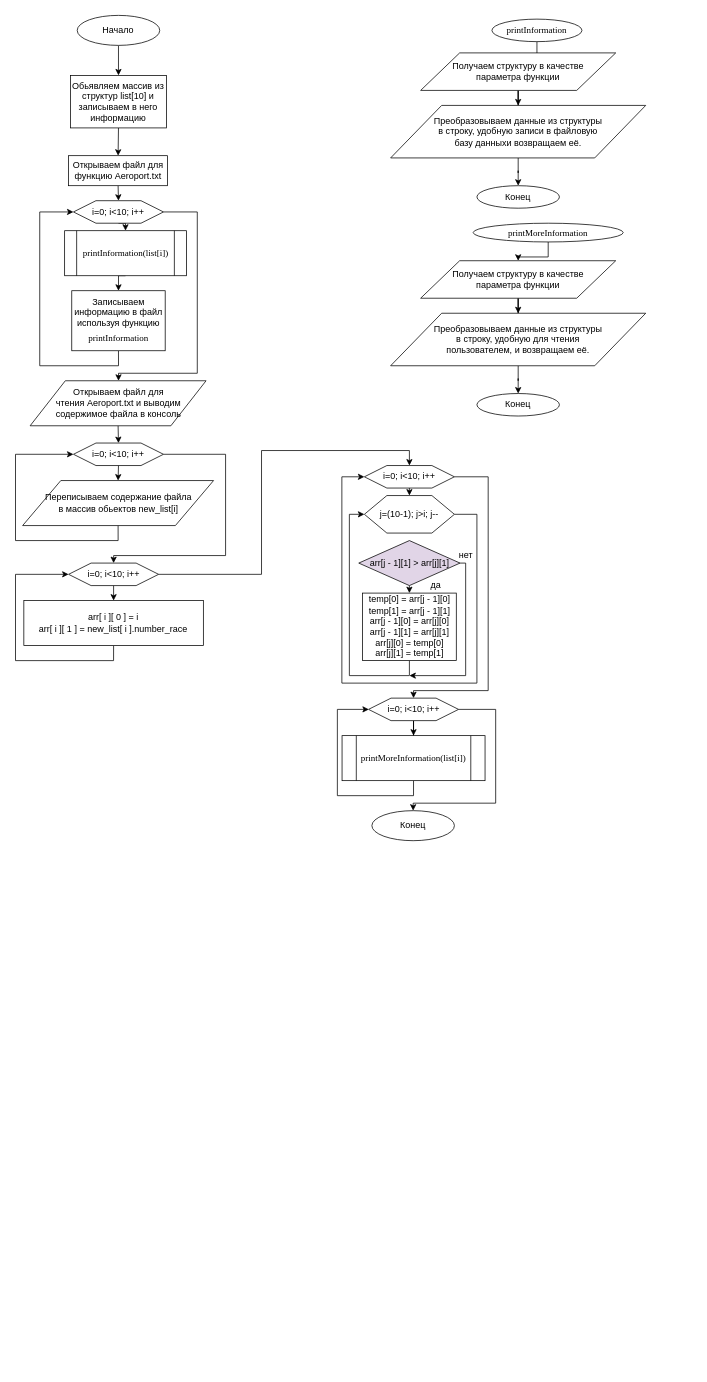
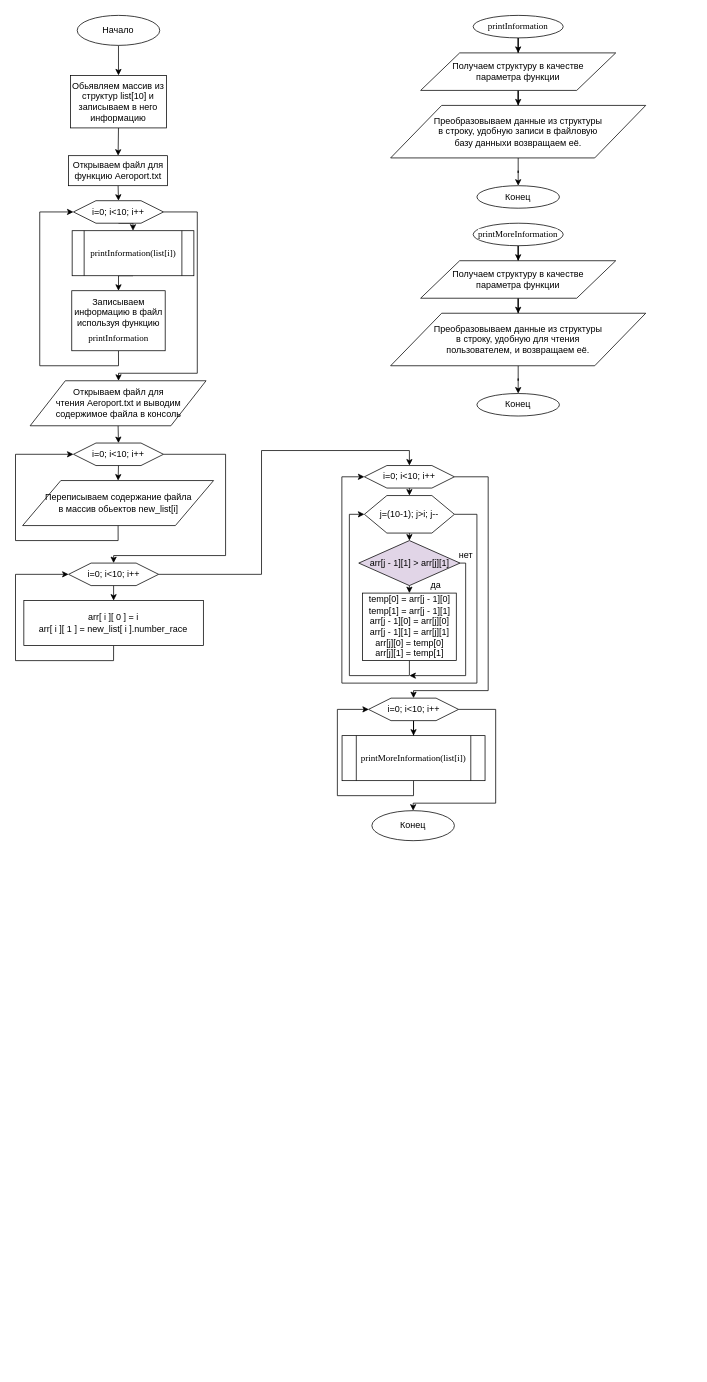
  <mxCell id="0" />
  <mxCell id="1" parent="0" />
  <mxCell id="2" style="edgeStyle=orthogonalEdgeStyle;rounded=0;orthogonalLoop=1;jettySize=auto;html=1;exitX=0.5;exitY=1;exitDx=0;exitDy=0;" edge="1" parent="1" source="3" target="5"><mxGeometry relative="1" as="geometry" /></mxCell>
  <mxCell id="3" value="Начало" style="ellipse;whiteSpace=wrap;html=1;" vertex="1" parent="1"><mxGeometry x="102.25" width="110" height="40" as="geometry" y="20" /></mxCell>
  <mxCell id="4" style="edgeStyle=orthogonalEdgeStyle;rounded=0;orthogonalLoop=1;jettySize=auto;html=1;exitX=0.5;exitY=1;exitDx=0;exitDy=0;entryX=0.5;entryY=0;entryDx=0;entryDy=0;" edge="1" parent="1" source="5" target="7"><mxGeometry relative="1" as="geometry" /></mxCell>
  <mxCell id="5" value="Обьявляем массив из структур list[10] и записываем в него информацию" style="rounded=0;whiteSpace=wrap;html=1;" vertex="1" parent="1"><mxGeometry x="93.38" y="100" width="127.75" height="70" as="geometry" /></mxCell>
  <mxCell id="6" style="edgeStyle=orthogonalEdgeStyle;rounded=0;orthogonalLoop=1;jettySize=auto;html=1;exitX=0.5;exitY=1;exitDx=0;exitDy=0;entryX=0.5;entryY=0;entryDx=0;entryDy=0;" edge="1" parent="1" source="7" target="10"><mxGeometry relative="1" as="geometry" /></mxCell>
  <mxCell id="7" value="&lt;div&gt;Открываем файл для функцию Aeroport.txt&lt;/div&gt;" style="rounded=0;whiteSpace=wrap;html=1;" vertex="1" parent="1"><mxGeometry x="90.75" y="207" width="132" height="40" as="geometry" /></mxCell>
  <mxCell id="8" style="edgeStyle=orthogonalEdgeStyle;rounded=0;orthogonalLoop=1;jettySize=auto;html=1;exitX=1;exitY=0.5;exitDx=0;exitDy=0;" edge="1" parent="1" source="10" target="14"><mxGeometry relative="1" as="geometry"><Array as="points"><mxPoint x="262.25" y="282" /><mxPoint x="262.25" y="497" /><mxPoint x="157.25" y="497" /></Array></mxGeometry></mxCell>
  <mxCell id="9" style="edgeStyle=orthogonalEdgeStyle;rounded=0;orthogonalLoop=1;jettySize=auto;html=1;exitX=0.5;exitY=1;exitDx=0;exitDy=0;entryX=0.5;entryY=0;entryDx=0;entryDy=0;" edge="1" parent="1" source="10" target="18"><mxGeometry relative="1" as="geometry" /></mxCell>
  <mxCell id="10" value="i=0; i&amp;lt;10; i++" style="shape=hexagon;perimeter=hexagonPerimeter2;whiteSpace=wrap;html=1;" vertex="1" parent="1"><mxGeometry x="97.25" y="267" width="120" height="30" as="geometry" /></mxCell>
  <mxCell id="11" style="edgeStyle=orthogonalEdgeStyle;rounded=0;orthogonalLoop=1;jettySize=auto;html=1;exitX=0.5;exitY=1;exitDx=0;exitDy=0;entryX=0;entryY=0.5;entryDx=0;entryDy=0;" edge="1" parent="1" source="12" target="10"><mxGeometry relative="1" as="geometry"><mxPoint x="32.25" y="282" as="targetPoint" /><Array as="points"><mxPoint x="157.25" y="487" /><mxPoint x="52.25" y="487" /><mxPoint x="52.25" y="282" /></Array></mxGeometry></mxCell>
  <mxCell id="12" value="Записываем информацию в файл используя функцию &lt;font size=&quot;1&quot;&gt;&lt;span style=&quot;background-color: rgb(255 , 255 , 255)&quot;&gt;&lt;font face=&quot;Times New Roman, serif&quot;&gt;&lt;font style=&quot;font-size: 14pt&quot;&gt;&lt;span style=&quot;background-position: 0% 0% ; background-repeat: repeat ; background-attachment: scroll ; background-image: none ; background-size: auto ; font-size: 12px&quot;&gt;printInformation&lt;/span&gt;&lt;/font&gt;&lt;/font&gt;&lt;/span&gt;&lt;/font&gt;" style="rounded=0;whiteSpace=wrap;html=1;" vertex="1" parent="1"><mxGeometry x="95" y="387" width="124.5" height="80" as="geometry" /></mxCell>
  <mxCell id="13" style="edgeStyle=orthogonalEdgeStyle;rounded=0;orthogonalLoop=1;jettySize=auto;html=1;exitX=0.5;exitY=1;exitDx=0;exitDy=0;entryX=0.5;entryY=0;entryDx=0;entryDy=0;" edge="1" parent="1" source="14" target="35"><mxGeometry relative="1" as="geometry" /></mxCell>
  <mxCell id="14" value="&lt;div&gt;Открываем файл для &lt;br&gt;&lt;/div&gt;&lt;div&gt;чтения Aeroport.txt и выводим&lt;/div&gt;&lt;div&gt; содержимое файла в консоль&lt;/div&gt;" style="shape=parallelogram;perimeter=parallelogramPerimeter;whiteSpace=wrap;html=1;" vertex="1" parent="1"><mxGeometry x="39.5" y="507" width="234.5" height="60" as="geometry" /></mxCell>
  <mxCell id="15" style="edgeStyle=orthogonalEdgeStyle;rounded=0;orthogonalLoop=1;jettySize=auto;html=1;exitX=0.5;exitY=1;exitDx=0;exitDy=0;entryX=0;entryY=0.5;entryDx=0;entryDy=0;" edge="1" parent="1" source="16" target="35"><mxGeometry relative="1" as="geometry"><Array as="points"><mxPoint x="157" y="720" /><mxPoint x="20" y="720" /><mxPoint x="20" y="605" /></Array></mxGeometry></mxCell>
  <mxCell id="16" value="&lt;div&gt;Переписываем содержание файла&lt;/div&gt;&lt;div&gt; в массив обьектов new_list[i]&lt;br&gt;&lt;/div&gt;" style="shape=parallelogram;perimeter=parallelogramPerimeter;whiteSpace=wrap;html=1;" vertex="1" parent="1"><mxGeometry x="29.5" y="640" width="254.5" height="60" as="geometry" /></mxCell>
  <mxCell id="17" style="edgeStyle=orthogonalEdgeStyle;rounded=0;orthogonalLoop=1;jettySize=auto;html=1;exitX=0.5;exitY=1;exitDx=0;exitDy=0;entryX=0.5;entryY=0;entryDx=0;entryDy=0;" edge="1" parent="1" source="18" target="12"><mxGeometry relative="1" as="geometry" /></mxCell>
- <mxCell id="18" value="&lt;font style=&quot;font-size: 12px&quot;&gt;&lt;span style=&quot;background-color: rgb(255 , 255 , 255)&quot;&gt;&lt;font style=&quot;font-size: 12px&quot; face=&quot;Times New Roman, serif&quot;&gt;&lt;font style=&quot;font-size: 12px&quot;&gt;&lt;span style=&quot;background-position: 0% 0% ; background-repeat: repeat ; background-attachment: scroll ; background-image: none ; background-size: auto&quot;&gt;printInformation(list[i])&lt;/span&gt;&lt;/font&gt;&lt;/font&gt;&lt;/span&gt;&lt;/font&gt;" style="shape=process;whiteSpace=wrap;html=1;backgroundOutline=1;" vertex="1" parent="1"><mxGeometry x="85.5" y="307" width="162.25" height="60" as="geometry" /></mxCell>
+ <mxCell id="18" value="&lt;font style=&quot;font-size: 12px&quot;&gt;&lt;span style=&quot;background-color: rgb(255 , 255 , 255)&quot;&gt;&lt;font style=&quot;font-size: 12px&quot; face=&quot;Times New Roman, serif&quot;&gt;&lt;font style=&quot;font-size: 12px&quot;&gt;&lt;span style=&quot;background-position: 0% 0% ; background-repeat: repeat ; background-attachment: scroll ; background-image: none ; background-size: auto&quot;&gt;printInformation(list[i])&lt;/span&gt;&lt;/font&gt;&lt;/font&gt;&lt;/span&gt;&lt;/font&gt;" style="shape=process;whiteSpace=wrap;html=1;backgroundOutline=1;" vertex="1" parent="1"><mxGeometry x="95.5" y="307" width="162.25" height="60" as="geometry" /></mxCell>
  <mxCell id="19" style="edgeStyle=orthogonalEdgeStyle;rounded=0;orthogonalLoop=1;jettySize=auto;html=1;" edge="1" parent="1" source="20" target="22"><mxGeometry relative="1" as="geometry" /></mxCell>
- <mxCell id="20" value="&lt;font style=&quot;font-size: 12px&quot;&gt;&lt;span style=&quot;background-color: rgb(255 , 255 , 255)&quot;&gt;&lt;font style=&quot;font-size: 12px&quot; face=&quot;Times New Roman, serif&quot;&gt;&lt;font style=&quot;font-size: 12px&quot;&gt;&lt;span style=&quot;background-position: 0% 0% ; background-repeat: repeat ; background-attachment: scroll ; background-image: none ; background-size: auto&quot;&gt;printInformation&lt;/span&gt;&lt;/font&gt;&lt;/font&gt;&lt;/span&gt;&lt;/font&gt;" style="ellipse;whiteSpace=wrap;html=1;" vertex="1" parent="1"><mxGeometry x="655" y="25" width="120" height="30" as="geometry" /></mxCell>
+ <mxCell id="20" value="&lt;font style=&quot;font-size: 12px&quot;&gt;&lt;span style=&quot;background-color: rgb(255 , 255 , 255)&quot;&gt;&lt;font style=&quot;font-size: 12px&quot; face=&quot;Times New Roman, serif&quot;&gt;&lt;font style=&quot;font-size: 12px&quot;&gt;&lt;span style=&quot;background-position: 0% 0% ; background-repeat: repeat ; background-attachment: scroll ; background-image: none ; background-size: auto&quot;&gt;printInformation&lt;/span&gt;&lt;/font&gt;&lt;/font&gt;&lt;/span&gt;&lt;/font&gt;" style="ellipse;whiteSpace=wrap;html=1;" vertex="1" parent="1"><mxGeometry x="630" width="120" height="30" as="geometry" y="20" /></mxCell>
  <mxCell id="21" value="" style="edgeStyle=orthogonalEdgeStyle;rounded=0;orthogonalLoop=1;jettySize=auto;html=1;" edge="1" parent="1" source="22" target="24"><mxGeometry relative="1" as="geometry" /></mxCell>
  <mxCell id="22" value="&lt;div&gt;Получаем структуру в качестве&lt;/div&gt;&lt;div&gt; параметра функции&lt;/div&gt;" style="shape=parallelogram;perimeter=parallelogramPerimeter;whiteSpace=wrap;html=1;" vertex="1" parent="1"><mxGeometry x="560" y="70" width="260" height="50" as="geometry" /></mxCell>
  <mxCell id="23" style="edgeStyle=orthogonalEdgeStyle;rounded=0;orthogonalLoop=1;jettySize=auto;html=1;entryX=0.5;entryY=0;entryDx=0;entryDy=0;" edge="1" parent="1" source="24" target="25"><mxGeometry relative="1" as="geometry" /></mxCell>
  <mxCell id="24" value="&lt;div&gt;Преобразовываем данные из структуры&lt;/div&gt;&lt;div&gt; в строку, удобную записи в файловую &lt;br&gt;&lt;/div&gt;&lt;div&gt;базу данныхи возвращаем её.&lt;/div&gt;" style="shape=parallelogram;perimeter=parallelogramPerimeter;whiteSpace=wrap;html=1;" vertex="1" parent="1"><mxGeometry x="520" y="140" width="340" height="70" as="geometry" /></mxCell>
  <mxCell id="25" value="Конец" style="ellipse;whiteSpace=wrap;html=1;" vertex="1" parent="1"><mxGeometry x="635" y="247" width="110" height="30" as="geometry" /></mxCell>
  <mxCell id="26" style="edgeStyle=orthogonalEdgeStyle;rounded=0;orthogonalLoop=1;jettySize=auto;html=1;" edge="1" parent="1" source="27" target="29"><mxGeometry relative="1" as="geometry" /></mxCell>
- <mxCell id="27" value="&lt;font style=&quot;font-size: 12px&quot;&gt;&lt;span style=&quot;background-color: rgb(255 , 255 , 255)&quot;&gt;&lt;font style=&quot;font-size: 12px&quot; face=&quot;Times New Roman, serif&quot;&gt;&lt;font style=&quot;font-size: 12px&quot;&gt;&lt;span style=&quot;background-position: 0% 0% ; background-repeat: repeat ; background-attachment: scroll ; background-image: none ; background-size: auto&quot;&gt;printMoreInformation&lt;/span&gt;&lt;/font&gt;&lt;/font&gt;&lt;/span&gt;&lt;/font&gt;" style="ellipse;whiteSpace=wrap;html=1;" vertex="1" parent="1"><mxGeometry x="630" y="297" width="200" height="25" as="geometry" /></mxCell>
+ <mxCell id="27" value="&lt;font style=&quot;font-size: 12px&quot;&gt;&lt;span style=&quot;background-color: rgb(255 , 255 , 255)&quot;&gt;&lt;font style=&quot;font-size: 12px&quot; face=&quot;Times New Roman, serif&quot;&gt;&lt;font style=&quot;font-size: 12px&quot;&gt;&lt;span style=&quot;background-position: 0% 0% ; background-repeat: repeat ; background-attachment: scroll ; background-image: none ; background-size: auto&quot;&gt;printMoreInformation&lt;/span&gt;&lt;/font&gt;&lt;/font&gt;&lt;/span&gt;&lt;/font&gt;" style="ellipse;whiteSpace=wrap;html=1;" vertex="1" parent="1"><mxGeometry x="630" y="297" width="120" height="30" as="geometry" /></mxCell>
  <mxCell id="28" value="" style="edgeStyle=orthogonalEdgeStyle;rounded=0;orthogonalLoop=1;jettySize=auto;html=1;" edge="1" parent="1" source="29" target="31"><mxGeometry relative="1" as="geometry" /></mxCell>
  <mxCell id="29" value="&lt;div&gt;Получаем структуру в качестве&lt;/div&gt;&lt;div&gt; параметра функции&lt;/div&gt;" style="shape=parallelogram;perimeter=parallelogramPerimeter;whiteSpace=wrap;html=1;" vertex="1" parent="1"><mxGeometry x="560" y="347" width="260" height="50" as="geometry" /></mxCell>
  <mxCell id="30" style="edgeStyle=orthogonalEdgeStyle;rounded=0;orthogonalLoop=1;jettySize=auto;html=1;entryX=0.5;entryY=0;entryDx=0;entryDy=0;" edge="1" parent="1" source="31" target="32"><mxGeometry relative="1" as="geometry" /></mxCell>
  <mxCell id="31" value="&lt;div&gt;Преобразовываем данные из структуры&lt;/div&gt;&lt;div&gt; в строку, удобную для чтения&lt;/div&gt;&lt;div&gt; пользователем, и возвращаем её.&lt;/div&gt;" style="shape=parallelogram;perimeter=parallelogramPerimeter;whiteSpace=wrap;html=1;" vertex="1" parent="1"><mxGeometry x="520" y="417" width="340" height="70" as="geometry" /></mxCell>
  <mxCell id="32" value="Конец" style="ellipse;whiteSpace=wrap;html=1;" vertex="1" parent="1"><mxGeometry x="635" y="524" width="110" height="30" as="geometry" /></mxCell>
  <mxCell id="33" style="edgeStyle=orthogonalEdgeStyle;rounded=0;orthogonalLoop=1;jettySize=auto;html=1;exitX=0.5;exitY=1;exitDx=0;exitDy=0;entryX=0.5;entryY=0;entryDx=0;entryDy=0;" edge="1" parent="1" source="35" target="16"><mxGeometry relative="1" as="geometry" /></mxCell>
  <mxCell id="34" style="edgeStyle=orthogonalEdgeStyle;rounded=0;orthogonalLoop=1;jettySize=auto;html=1;exitX=1;exitY=0.5;exitDx=0;exitDy=0;entryX=0.5;entryY=0;entryDx=0;entryDy=0;" edge="1" parent="1" source="35" target="38"><mxGeometry relative="1" as="geometry"><Array as="points"><mxPoint x="300" y="605" /><mxPoint x="300" y="740" /><mxPoint x="151" y="740" /></Array></mxGeometry></mxCell>
  <mxCell id="35" value="i=0; i&amp;lt;10; i++" style="shape=hexagon;perimeter=hexagonPerimeter2;whiteSpace=wrap;html=1;" vertex="1" parent="1"><mxGeometry x="97.25" y="590" width="120" height="30" as="geometry" /></mxCell>
  <mxCell id="36" style="edgeStyle=orthogonalEdgeStyle;rounded=0;orthogonalLoop=1;jettySize=auto;html=1;exitX=0.5;exitY=1;exitDx=0;exitDy=0;entryX=0.5;entryY=0;entryDx=0;entryDy=0;" edge="1" parent="1" source="38" target="40"><mxGeometry relative="1" as="geometry" /></mxCell>
  <mxCell id="37" style="edgeStyle=orthogonalEdgeStyle;rounded=0;orthogonalLoop=1;jettySize=auto;html=1;exitX=1;exitY=0.5;exitDx=0;exitDy=0;entryX=0.5;entryY=0;entryDx=0;entryDy=0;" edge="1" parent="1" source="38" target="47"><mxGeometry relative="1" as="geometry" /></mxCell>
  <mxCell id="38" value="i=0; i&amp;lt;10; i++" style="shape=hexagon;perimeter=hexagonPerimeter2;whiteSpace=wrap;html=1;" vertex="1" parent="1"><mxGeometry x="90.75" y="750" width="120" height="30" as="geometry" /></mxCell>
  <mxCell id="39" style="edgeStyle=orthogonalEdgeStyle;rounded=0;orthogonalLoop=1;jettySize=auto;html=1;exitX=0.5;exitY=1;exitDx=0;exitDy=0;entryX=0;entryY=0.5;entryDx=0;entryDy=0;" edge="1" parent="1" source="40" target="38"><mxGeometry relative="1" as="geometry"><Array as="points"><mxPoint x="151" y="880" /><mxPoint x="20" y="880" /><mxPoint x="20" y="765" /></Array></mxGeometry></mxCell>
  <mxCell id="40" value="&lt;div&gt;arr[ i ][ 0 ] = i&lt;/div&gt;&lt;div&gt;arr[ i ][ 1 ] = new_list[ i ].number_race&lt;br&gt;&lt;/div&gt;" style="rounded=0;whiteSpace=wrap;html=1;" vertex="1" parent="1"><mxGeometry x="31.12" y="800" width="239.25" height="60" as="geometry" /></mxCell>
  <mxCell id="41" style="edgeStyle=orthogonalEdgeStyle;rounded=0;orthogonalLoop=1;jettySize=auto;html=1;exitX=1;exitY=0.5;exitDx=0;exitDy=0;" edge="1" parent="1"><mxGeometry relative="1" as="geometry"><Array as="points"><mxPoint x="920" y="1383" /><mxPoint x="920" y="1580" /><mxPoint x="830" y="1580" /></Array><mxPoint x="890" y="1382.5" as="sourcePoint" /></mxGeometry></mxCell>
  <mxCell id="42" style="edgeStyle=orthogonalEdgeStyle;rounded=0;orthogonalLoop=1;jettySize=auto;html=1;exitX=1;exitY=0.5;exitDx=0;exitDy=0;entryX=0;entryY=0.5;entryDx=0;entryDy=0;" edge="1" parent="1"><mxGeometry relative="1" as="geometry"><Array as="points"><mxPoint x="910" y="1420" /><mxPoint x="910" y="1570" /><mxPoint x="740" y="1570" /><mxPoint x="740" y="1383" /></Array><mxPoint x="770" y="1382.5" as="targetPoint" /></mxGeometry></mxCell>
  <mxCell id="43" style="edgeStyle=orthogonalEdgeStyle;rounded=0;orthogonalLoop=1;jettySize=auto;html=1;exitX=1;exitY=0.5;exitDx=0;exitDy=0;entryX=0.5;entryY=0;entryDx=0;entryDy=0;" edge="1" parent="1"><mxGeometry relative="1" as="geometry"><Array as="points"><mxPoint x="910" y="1643" /><mxPoint x="910" y="1720" /><mxPoint x="830" y="1720" /></Array><mxPoint x="890" y="1642.5" as="sourcePoint" /></mxGeometry></mxCell>
  <mxCell id="44" style="edgeStyle=orthogonalEdgeStyle;rounded=0;orthogonalLoop=1;jettySize=auto;html=1;exitX=1;exitY=0.5;exitDx=0;exitDy=0;" edge="1" parent="1"><mxGeometry relative="1" as="geometry"><Array as="points"><mxPoint x="910" y="1743" /><mxPoint x="910" y="1820" /><mxPoint x="830" y="1820" /></Array><mxPoint x="890" y="1742.5" as="sourcePoint" /></mxGeometry></mxCell>
  <mxCell id="45" style="edgeStyle=orthogonalEdgeStyle;rounded=0;orthogonalLoop=1;jettySize=auto;html=1;exitX=0.5;exitY=1;exitDx=0;exitDy=0;entryX=0.5;entryY=0;entryDx=0;entryDy=0;" edge="1" parent="1" source="47" target="50"><mxGeometry relative="1" as="geometry" /></mxCell>
  <mxCell id="46" style="edgeStyle=orthogonalEdgeStyle;rounded=0;orthogonalLoop=1;jettySize=auto;html=1;exitX=1;exitY=0.5;exitDx=0;exitDy=0;entryX=0.5;entryY=0;entryDx=0;entryDy=0;" edge="1" parent="1" source="47" target="60"><mxGeometry relative="1" as="geometry"><Array as="points"><mxPoint x="650" y="635" /><mxPoint x="650" y="920" /><mxPoint x="551" y="920" /></Array></mxGeometry></mxCell>
  <mxCell id="47" value="i=0; i&amp;lt;10; i++" style="shape=hexagon;perimeter=hexagonPerimeter2;whiteSpace=wrap;html=1;" vertex="1" parent="1"><mxGeometry x="485" y="620" width="120" height="30" as="geometry" /></mxCell>
+ <mxCell id="48" style="edgeStyle=orthogonalEdgeStyle;rounded=0;orthogonalLoop=1;jettySize=auto;html=1;exitX=0.5;exitY=1;exitDx=0;exitDy=0;entryX=0.5;entryY=0;entryDx=0;entryDy=0;" edge="1" parent="1" source="50" target="53"><mxGeometry relative="1" as="geometry" /></mxCell>
  <mxCell id="49" style="edgeStyle=orthogonalEdgeStyle;rounded=0;orthogonalLoop=1;jettySize=auto;html=1;exitX=1;exitY=0.5;exitDx=0;exitDy=0;entryX=0;entryY=0.5;entryDx=0;entryDy=0;" edge="1" parent="1" source="50" target="47"><mxGeometry relative="1" as="geometry"><Array as="points"><mxPoint x="635" y="685" /><mxPoint x="635" y="910" /><mxPoint x="455" y="910" /><mxPoint x="455" y="635" /></Array></mxGeometry></mxCell>
  <mxCell id="50" value="j=(10-1); j&amp;gt;i; j--" style="shape=hexagon;perimeter=hexagonPerimeter2;whiteSpace=wrap;html=1;" vertex="1" parent="1"><mxGeometry x="485" y="660" width="120" height="50" as="geometry" /></mxCell>
  <mxCell id="51" style="edgeStyle=orthogonalEdgeStyle;rounded=0;orthogonalLoop=1;jettySize=auto;html=1;exitX=0.5;exitY=1;exitDx=0;exitDy=0;entryX=0.5;entryY=0;entryDx=0;entryDy=0;" edge="1" parent="1" source="53" target="55"><mxGeometry relative="1" as="geometry" /></mxCell>
  <mxCell id="52" style="edgeStyle=orthogonalEdgeStyle;rounded=0;orthogonalLoop=1;jettySize=auto;html=1;exitX=1;exitY=0.5;exitDx=0;exitDy=0;" edge="1" parent="1" source="53"><mxGeometry relative="1" as="geometry"><mxPoint x="545" y="900" as="targetPoint" /><Array as="points"><mxPoint x="620" y="750" /><mxPoint x="620" y="900" /></Array></mxGeometry></mxCell>
  <mxCell id="53" value="arr[j - 1][1] &amp;gt; arr[j][1]" style="rhombus;whiteSpace=wrap;html=1;fillColor=#e1d5e7;" vertex="1" parent="1"><mxGeometry x="477.5" y="720" width="135" height="60" as="geometry" /></mxCell>
  <mxCell id="54" style="edgeStyle=orthogonalEdgeStyle;rounded=0;orthogonalLoop=1;jettySize=auto;html=1;exitX=0.5;exitY=1;exitDx=0;exitDy=0;entryX=0;entryY=0.5;entryDx=0;entryDy=0;" edge="1" parent="1" source="55" target="50"><mxGeometry relative="1" as="geometry" /></mxCell>
  <mxCell id="55" value="&lt;div&gt;temp[0] = arr[j - 1][0]&lt;/div&gt;&lt;div&gt;temp[1] = arr[j - 1][1]&lt;/div&gt;&lt;div&gt; arr[j - 1][0] = arr[j][0]&lt;/div&gt;&lt;div&gt;arr[j - 1][1] = arr[j][1]&lt;/div&gt;&lt;div&gt;arr[j][0] = temp[0]&lt;/div&gt;&lt;div&gt;arr[j][1] = temp[1]&lt;/div&gt;" style="rounded=0;whiteSpace=wrap;html=1;" vertex="1" parent="1"><mxGeometry x="482.5" y="790" width="125" height="90" as="geometry" /></mxCell>
  <mxCell id="56" value="&lt;div&gt;да&lt;/div&gt;" style="text;html=1;align=center;verticalAlign=middle;resizable=0;points=[];autosize=1;" vertex="1" parent="1"><mxGeometry x="565" y="770" width="30" height="20" as="geometry" /></mxCell>
  <mxCell id="57" value="&lt;div&gt;нет&lt;/div&gt;" style="text;html=1;align=center;verticalAlign=middle;resizable=0;points=[];autosize=1;" vertex="1" parent="1"><mxGeometry x="605" y="730" width="30" height="20" as="geometry" /></mxCell>
  <mxCell id="58" style="edgeStyle=orthogonalEdgeStyle;rounded=0;orthogonalLoop=1;jettySize=auto;html=1;exitX=0.5;exitY=1;exitDx=0;exitDy=0;" edge="1" parent="1" source="60" target="62"><mxGeometry relative="1" as="geometry"><mxPoint x="550.53" y="980" as="targetPoint" /></mxGeometry></mxCell>
  <mxCell id="59" style="edgeStyle=orthogonalEdgeStyle;rounded=0;orthogonalLoop=1;jettySize=auto;html=1;exitX=1;exitY=0.5;exitDx=0;exitDy=0;" edge="1" parent="1" source="60" target="63"><mxGeometry relative="1" as="geometry"><Array as="points"><mxPoint x="660" y="945" /><mxPoint x="660" y="1070" /><mxPoint x="550" y="1070" /></Array></mxGeometry></mxCell>
  <mxCell id="60" value="i=0; i&amp;lt;10; i++" style="shape=hexagon;perimeter=hexagonPerimeter2;whiteSpace=wrap;html=1;" vertex="1" parent="1"><mxGeometry x="490.53" y="930" width="120" height="30" as="geometry" /></mxCell>
  <mxCell id="61" style="edgeStyle=orthogonalEdgeStyle;rounded=0;orthogonalLoop=1;jettySize=auto;html=1;exitX=0.5;exitY=1;exitDx=0;exitDy=0;" edge="1" parent="1" source="62"><mxGeometry relative="1" as="geometry"><mxPoint x="491" y="945" as="targetPoint" /><Array as="points"><mxPoint x="551" y="1060" /><mxPoint x="449" y="1060" /><mxPoint x="449" y="945" /></Array></mxGeometry></mxCell>
  <mxCell id="62" value="&lt;font style=&quot;font-size: 12px&quot;&gt;&lt;span style=&quot;background-color: rgb(255 , 255 , 255)&quot;&gt;&lt;font style=&quot;font-size: 12px&quot; face=&quot;Times New Roman, serif&quot;&gt;&lt;font style=&quot;font-size: 12px&quot;&gt;&lt;span style=&quot;background-position: 0% 0% ; background-repeat: repeat ; background-attachment: scroll ; background-image: none ; background-size: auto&quot;&gt;printMoreInformation(list[i])&lt;/span&gt;&lt;/font&gt;&lt;/font&gt;&lt;/span&gt;&lt;/font&gt;" style="shape=process;whiteSpace=wrap;html=1;backgroundOutline=1;" vertex="1" parent="1"><mxGeometry x="455.24" y="980" width="190.59" height="60" as="geometry" /></mxCell>
  <mxCell id="63" value="Конец" style="ellipse;whiteSpace=wrap;html=1;" vertex="1" parent="1"><mxGeometry x="495" y="1080" width="110" height="40" as="geometry" /></mxCell>
